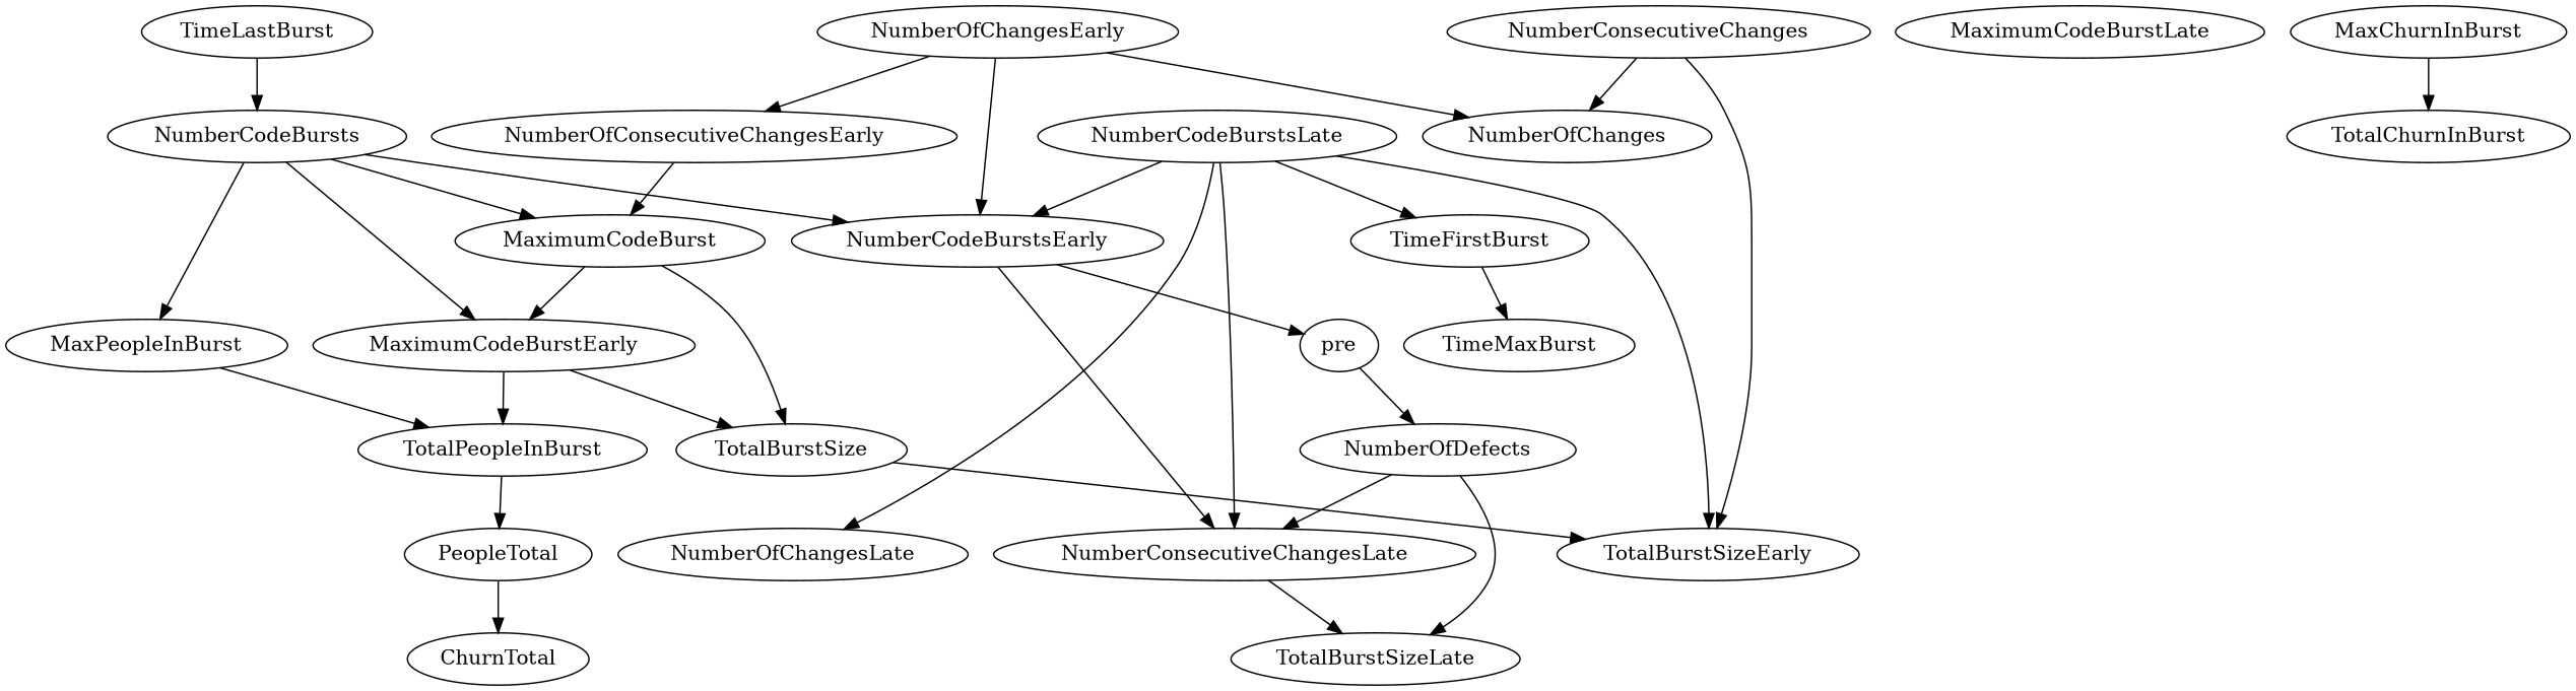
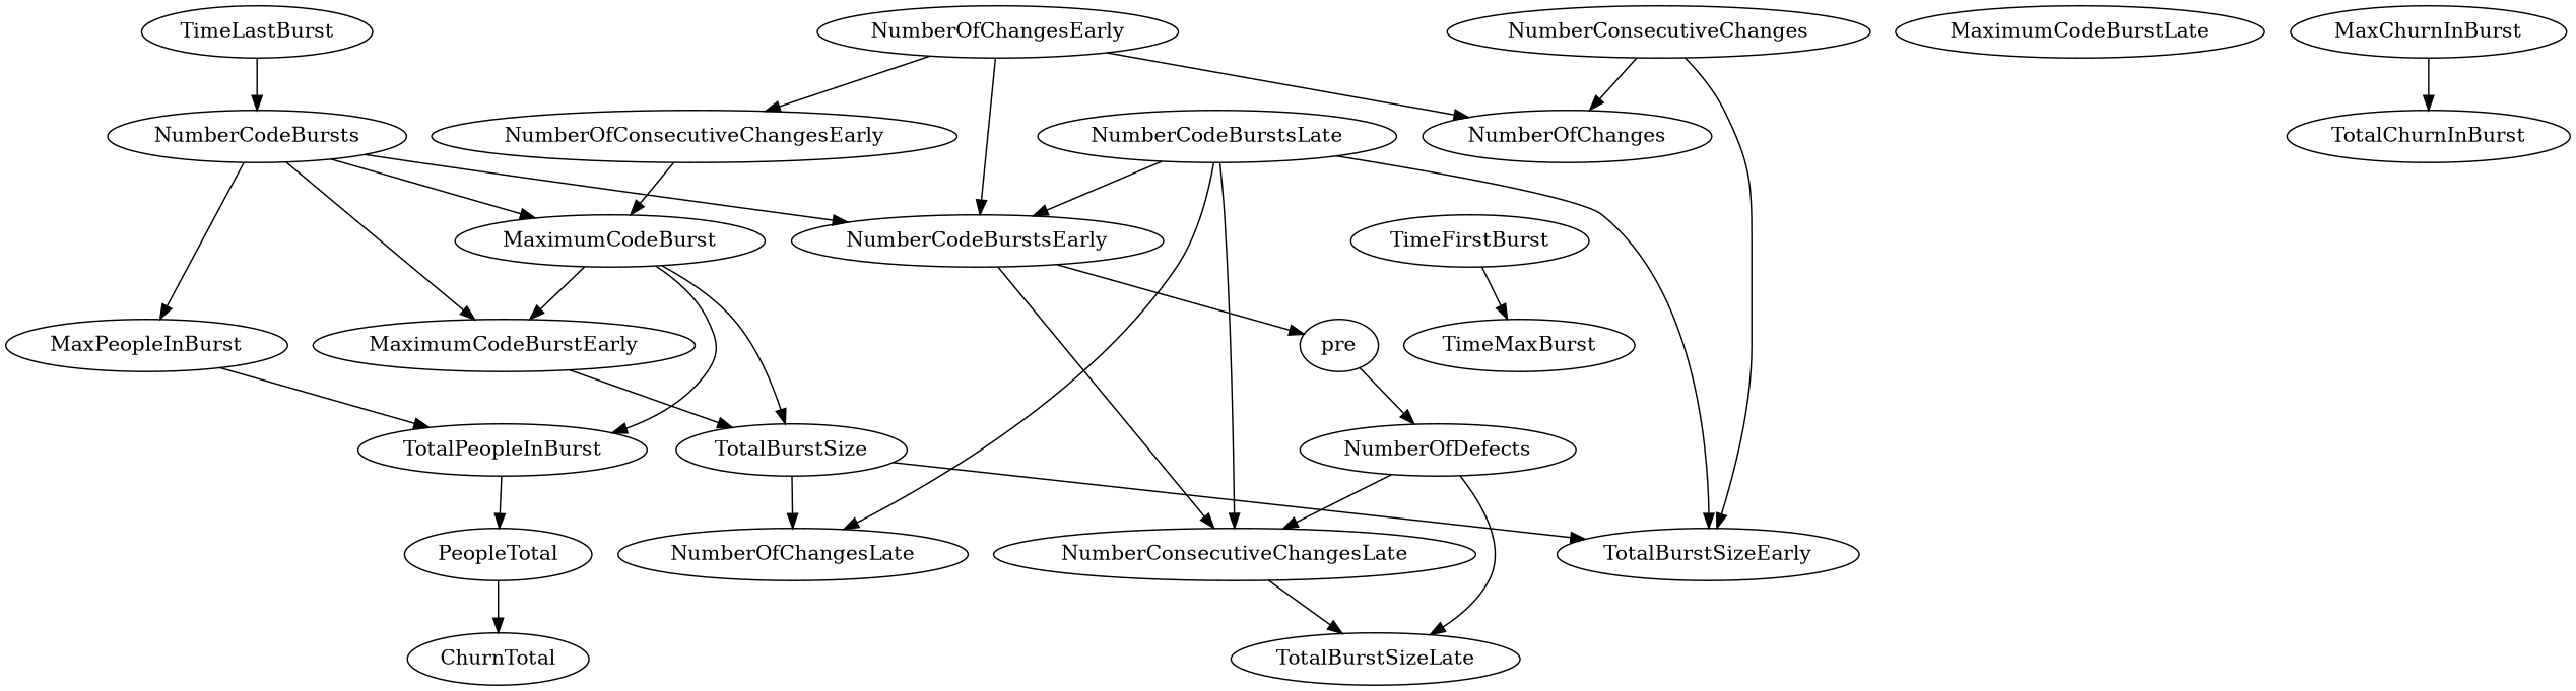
  digraph {
    TotalPeopleInBurst
    PeopleTotal
    ChurnTotal
    MaximumCodeBurstLate
    MaxPeopleInBurst
    NumberCodeBurstsLate
    NumberOfChangesLate
    NumberCodeBurstsEarly
    TimeFirstBurst
    NumberConsecutiveChangesLate
    TotalBurstSizeEarly
    pre
    TimeMaxBurst
    TotalBurstSizeLate
    NumberOfChangesEarly
    NumberOfChanges
    NumberOfConsecutiveChangesEarly
    MaximumCodeBurst
    MaxChurnInBurst
    TotalChurnInBurst
    MaximumCodeBurstEarly
    TotalBurstSize
    NumberOfDefects
    NumberCodeBursts
    NumberConsecutiveChanges
    TimeLastBurst
    TotalPeopleInBurst -> PeopleTotal
    PeopleTotal -> ChurnTotal
    MaxPeopleInBurst -> TotalPeopleInBurst
    NumberCodeBurstsLate -> NumberOfChangesLate
    NumberCodeBurstsLate -> NumberCodeBurstsEarly
-   NumberCodeBurstsLate -> TimeFirstBurst
    NumberCodeBurstsLate -> NumberConsecutiveChangesLate
    NumberCodeBurstsLate -> TotalBurstSizeEarly
    NumberCodeBurstsEarly -> NumberConsecutiveChangesLate
    NumberCodeBurstsEarly -> pre
    TimeFirstBurst -> TimeMaxBurst
    NumberConsecutiveChangesLate -> TotalBurstSizeLate
    pre -> NumberOfDefects
    NumberOfChangesEarly -> NumberCodeBurstsEarly
    NumberOfChangesEarly -> NumberOfChanges
    NumberOfChangesEarly -> NumberOfConsecutiveChangesEarly
    NumberOfConsecutiveChangesEarly -> MaximumCodeBurst
    MaximumCodeBurst -> MaximumCodeBurstEarly
    MaximumCodeBurst -> TotalBurstSize
    MaxChurnInBurst -> TotalChurnInBurst
-   MaximumCodeBurstEarly -> TotalPeopleInBurst
+   MaximumCodeBurst -> TotalPeopleInBurst
    MaximumCodeBurstEarly -> TotalBurstSize
+   TotalBurstSize -> NumberOfChangesLate
    TotalBurstSize -> TotalBurstSizeEarly
    NumberOfDefects -> NumberConsecutiveChangesLate
    NumberOfDefects -> TotalBurstSizeLate
    NumberCodeBursts -> MaxPeopleInBurst
    NumberCodeBursts -> NumberCodeBurstsEarly
    NumberCodeBursts -> MaximumCodeBurst
    NumberCodeBursts -> MaximumCodeBurstEarly
    NumberConsecutiveChanges -> TotalBurstSizeEarly
    NumberConsecutiveChanges -> NumberOfChanges
    TimeLastBurst -> NumberCodeBursts
  }
